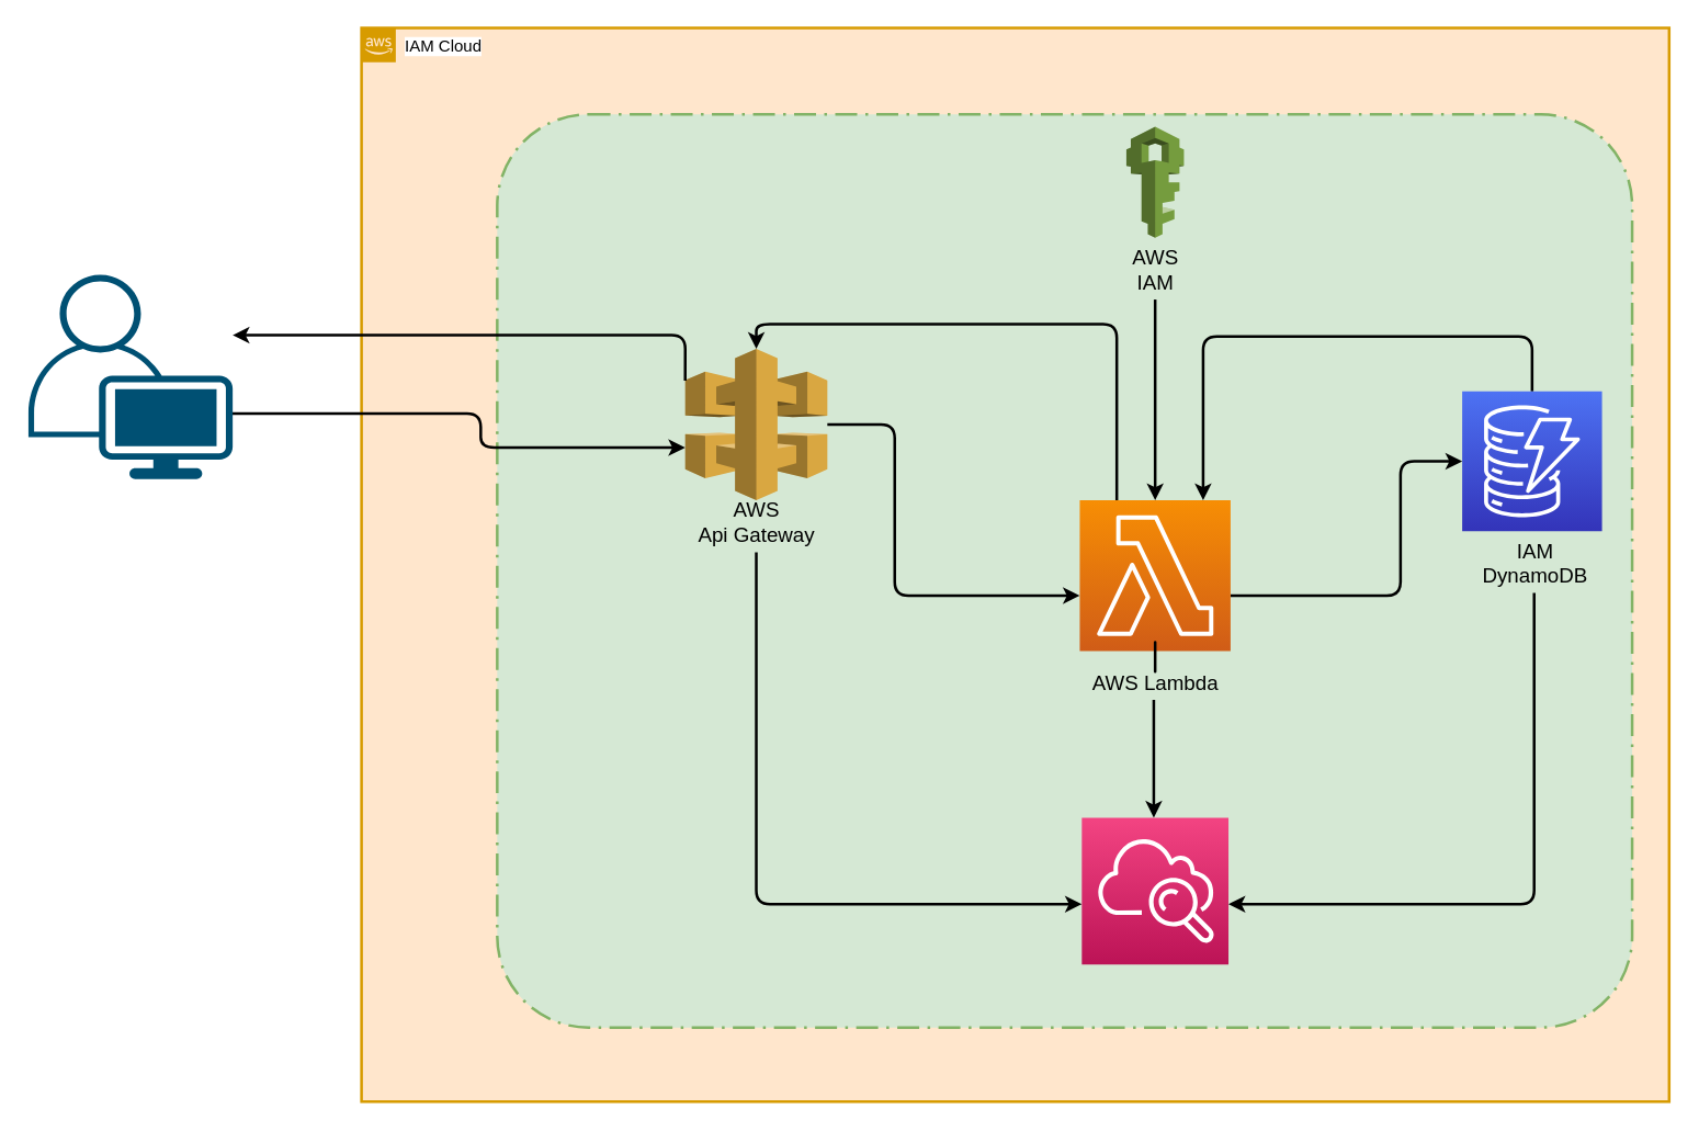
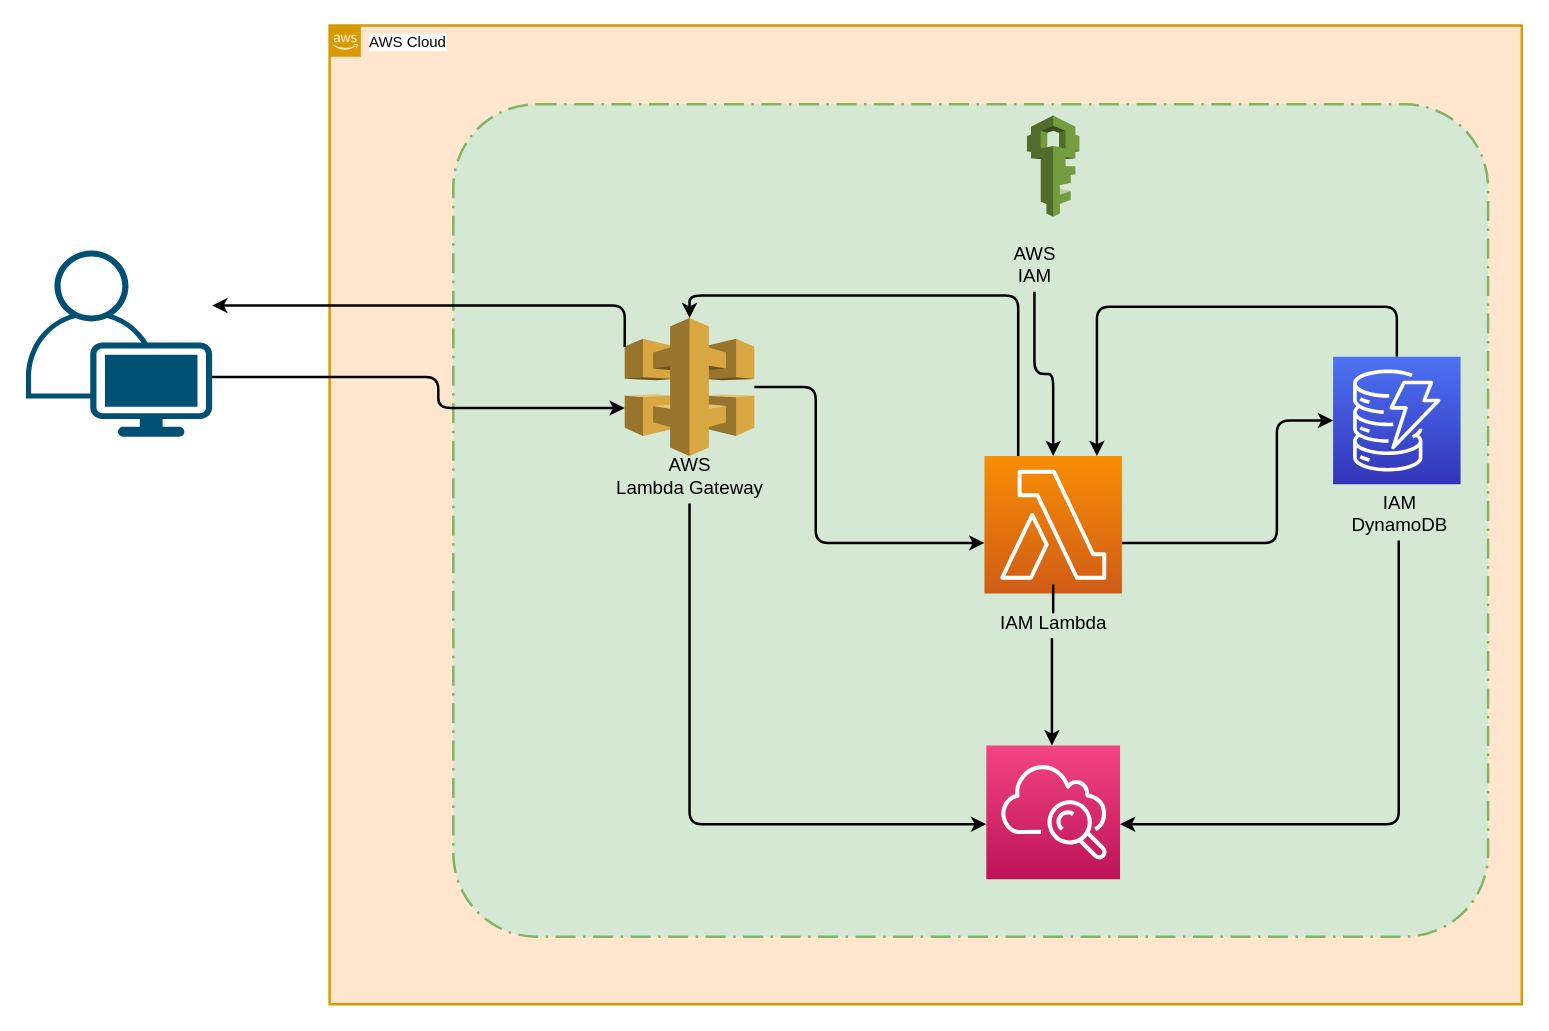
  <mxCell id="0" />
  <mxCell id="1" parent="0" />
- <mxCell id="2" value="IAM Cloud" style="points=[[0,0],[0.25,0],[0.5,0],[0.75,0],[1,0],[1,0.25],[1,0.5],[1,0.75],[1,1],[0.75,1],[0.5,1],[0.25,1],[0,1],[0,0.75],[0,0.5],[0,0.25]];outlineConnect=0;html=1;whiteSpace=wrap;fontSize=12;fontStyle=0;shape=mxgraph.aws4.group;grIcon=mxgraph.aws4.group_aws_cloud_alt;verticalAlign=top;align=left;spacingLeft=30;dashed=0;labelBackgroundColor=#ffffff;container=1;pointerEvents=0;collapsible=0;recursiveResize=0;rounded=1;fillColor=#ffe6cc;strokeColor=#d79b00;strokeWidth=2;" parent="1" vertex="1"><mxGeometry x="263" y="20" width="954" height="783" as="geometry" /></mxCell>
+ <mxCell id="2" value="AWS Cloud" style="points=[[0,0],[0.25,0],[0.5,0],[0.75,0],[1,0],[1,0.25],[1,0.5],[1,0.75],[1,1],[0.75,1],[0.5,1],[0.25,1],[0,1],[0,0.75],[0,0.5],[0,0.25]];outlineConnect=0;html=1;whiteSpace=wrap;fontSize=12;fontStyle=0;shape=mxgraph.aws4.group;grIcon=mxgraph.aws4.group_aws_cloud_alt;verticalAlign=top;align=left;spacingLeft=30;dashed=0;labelBackgroundColor=#ffffff;container=1;pointerEvents=0;collapsible=0;recursiveResize=0;rounded=1;fillColor=#ffe6cc;strokeColor=#d79b00;strokeWidth=2;" parent="1" vertex="1"><mxGeometry x="263" y="20" width="954" height="783" as="geometry" /></mxCell>
  <mxCell id="3" value="" style="rounded=1;arcSize=10;dashed=1;fillColor=#d5e8d4;dashPattern=8 3 1 3;strokeWidth=2;strokeColor=#82b366;" vertex="1" parent="2"><mxGeometry x="99" y="63" width="828" height="666" as="geometry" /></mxCell>
  <mxCell id="4" value="" style="outlineConnect=0;dashed=0;verticalLabelPosition=bottom;verticalAlign=top;align=center;html=1;shape=mxgraph.aws3.api_gateway;fillColor=#D9A741;gradientColor=none;rounded=1;" parent="2" vertex="1"><mxGeometry x="236.15" y="234" width="103.7" height="110.39" as="geometry" /></mxCell>
- <mxCell id="5" value="&lt;font style=&quot;font-size: 15px;&quot;&gt;AWS&lt;br&gt;Api Gateway&lt;/font&gt;" style="text;html=1;align=center;verticalAlign=middle;resizable=0;points=[];autosize=1;strokeColor=none;fillColor=none;rounded=1;" parent="2" vertex="1"><mxGeometry x="234" y="337.39" width="108" height="45" as="geometry" /></mxCell>
+ <mxCell id="5" value="&lt;font style=&quot;font-size: 15px;&quot;&gt;AWS&lt;br&gt;Lambda Gateway&lt;/font&gt;" style="text;html=1;align=center;verticalAlign=middle;resizable=0;points=[];autosize=1;strokeColor=none;fillColor=none;rounded=1;" parent="2" vertex="1"><mxGeometry x="234" y="337.39" width="108" height="45" as="geometry" /></mxCell>
  <mxCell id="6" style="edgeStyle=orthogonalEdgeStyle;rounded=1;orthogonalLoop=1;jettySize=auto;html=1;strokeWidth=2;" parent="2" source="13" target="16" edge="1"><mxGeometry relative="1" as="geometry"><Array as="points"><mxPoint x="758" y="414" /><mxPoint x="758" y="316" /></Array></mxGeometry></mxCell>
  <mxCell id="7" style="edgeStyle=orthogonalEdgeStyle;rounded=1;orthogonalLoop=1;jettySize=auto;html=1;entryX=0.5;entryY=0;entryDx=0;entryDy=0;entryPerimeter=0;strokeWidth=2;" parent="2" source="13" target="4" edge="1"><mxGeometry relative="1" as="geometry"><Array as="points"><mxPoint x="551" y="216" /><mxPoint x="288" y="216" /></Array></mxGeometry></mxCell>
  <mxCell id="8" style="edgeStyle=orthogonalEdgeStyle;rounded=1;orthogonalLoop=1;jettySize=auto;html=1;strokeWidth=2;startArrow=none;" parent="2" source="14" target="17" edge="1"><mxGeometry relative="1" as="geometry"><Array as="points"><mxPoint x="578" y="495" /><mxPoint x="578" y="495" /></Array></mxGeometry></mxCell>
  <mxCell id="9" style="edgeStyle=orthogonalEdgeStyle;rounded=1;orthogonalLoop=1;jettySize=auto;html=1;strokeWidth=2;" parent="2" source="16" target="13" edge="1"><mxGeometry relative="1" as="geometry"><Array as="points"><mxPoint x="854" y="225" /><mxPoint x="614" y="225" /></Array></mxGeometry></mxCell>
  <mxCell id="10" style="edgeStyle=orthogonalEdgeStyle;rounded=1;orthogonalLoop=1;jettySize=auto;html=1;strokeWidth=2;" parent="2" source="4" target="13" edge="1"><mxGeometry relative="1" as="geometry"><Array as="points"><mxPoint x="389" y="289" /><mxPoint x="389" y="414" /></Array></mxGeometry></mxCell>
  <mxCell id="11" style="edgeStyle=orthogonalEdgeStyle;rounded=1;orthogonalLoop=1;jettySize=auto;html=1;strokeWidth=2;" parent="2" source="5" target="17" edge="1"><mxGeometry relative="1" as="geometry"><Array as="points"><mxPoint x="288" y="639" /></Array></mxGeometry></mxCell>
  <mxCell id="12" value="" style="group" parent="2" vertex="1" connectable="0"><mxGeometry x="520.5" y="344.39" width="117" height="145.61" as="geometry" /></mxCell>
  <mxCell id="13" value="" style="outlineConnect=0;fontColor=#232F3E;gradientColor=#F78E04;gradientDirection=north;fillColor=#D05C17;strokeColor=#ffffff;dashed=0;verticalLabelPosition=bottom;verticalAlign=top;align=center;html=1;fontSize=12;fontStyle=0;aspect=fixed;shape=mxgraph.aws4.resourceIcon;resIcon=mxgraph.aws4.lambda;labelBackgroundColor=#ffffff;spacingTop=6;rounded=1;" parent="12" vertex="1"><mxGeometry x="3.5" width="110" height="110" as="geometry" /></mxCell>
- <mxCell id="14" value="AWS Lambda&lt;br&gt;" style="text;html=1;align=center;verticalAlign=middle;resizable=0;points=[];autosize=1;strokeColor=none;fillColor=none;fontSize=15;" parent="12" vertex="1"><mxGeometry y="118.61" width="117" height="27" as="geometry" /></mxCell>
+ <mxCell id="14" value="IAM Lambda&lt;br&gt;" style="text;html=1;align=center;verticalAlign=middle;resizable=0;points=[];autosize=1;strokeColor=none;fillColor=none;fontSize=15;" parent="12" vertex="1"><mxGeometry y="118.61" width="117" height="27" as="geometry" /></mxCell>
  <mxCell id="15" value="" style="edgeStyle=orthogonalEdgeStyle;rounded=1;orthogonalLoop=1;jettySize=auto;html=1;strokeWidth=2;endArrow=none;" parent="12" source="13" target="14" edge="1"><mxGeometry relative="1" as="geometry"><mxPoint x="432" y="391.39" as="sourcePoint" /><mxPoint x="432" y="549" as="targetPoint" /><Array as="points" /></mxGeometry></mxCell>
  <mxCell id="16" value="" style="outlineConnect=0;fontColor=#232F3E;gradientColor=#4D72F3;gradientDirection=north;fillColor=#3334B9;strokeColor=#ffffff;dashed=0;verticalLabelPosition=bottom;verticalAlign=top;align=center;html=1;fontSize=12;fontStyle=0;aspect=fixed;shape=mxgraph.aws4.resourceIcon;resIcon=mxgraph.aws4.dynamodb;labelBackgroundColor=#ffffff;rounded=1;" parent="2" vertex="1"><mxGeometry x="803" y="265" width="102" height="102" as="geometry" /></mxCell>
  <mxCell id="17" value="" style="outlineConnect=0;fontColor=#232F3E;gradientColor=#F34482;gradientDirection=north;fillColor=#BC1356;strokeColor=#ffffff;dashed=0;verticalLabelPosition=bottom;verticalAlign=top;align=center;html=1;fontSize=12;fontStyle=0;aspect=fixed;shape=mxgraph.aws4.resourceIcon;resIcon=mxgraph.aws4.cloudwatch;labelBackgroundColor=#ffffff;rounded=1;" parent="2" vertex="1"><mxGeometry x="525.5" y="576" width="107" height="107" as="geometry" /></mxCell>
  <mxCell id="18" style="edgeStyle=orthogonalEdgeStyle;rounded=1;orthogonalLoop=1;jettySize=auto;html=1;strokeWidth=2;" edge="1" parent="2" source="19" target="17"><mxGeometry relative="1" as="geometry"><Array as="points"><mxPoint x="855" y="639" /></Array></mxGeometry></mxCell>
  <mxCell id="19" value="IAM&lt;br&gt;DynamoDB" style="text;html=1;align=center;verticalAlign=middle;resizable=0;points=[];autosize=1;strokeColor=none;fillColor=none;fontSize=15;" parent="2" vertex="1"><mxGeometry x="806" y="367" width="99" height="45" as="geometry" /></mxCell>
  <mxCell id="20" value="" style="outlineConnect=0;dashed=0;verticalLabelPosition=bottom;verticalAlign=top;align=center;html=1;shape=mxgraph.aws3.iam;fillColor=#759C3E;gradientColor=none;" vertex="1" parent="2"><mxGeometry x="558" y="72" width="42" height="81" as="geometry" /></mxCell>
  <mxCell id="21" style="edgeStyle=orthogonalEdgeStyle;rounded=1;orthogonalLoop=1;jettySize=auto;html=1;strokeWidth=2;" edge="1" parent="2" source="22" target="13"><mxGeometry relative="1" as="geometry" /></mxCell>
- <mxCell id="22" value="&lt;font style=&quot;font-size: 15px;&quot;&gt;AWS&lt;br&gt;IAM&lt;br&gt;&lt;/font&gt;" style="text;html=1;align=center;verticalAlign=middle;resizable=0;points=[];autosize=1;strokeColor=none;fillColor=none;rounded=1;" vertex="1" parent="2"><mxGeometry x="552" y="153.0" width="54" height="45" as="geometry" /></mxCell>
+ <mxCell id="22" value="&lt;font style=&quot;font-size: 15px;&quot;&gt;AWS&lt;br&gt;IAM&lt;br&gt;&lt;/font&gt;" style="text;html=1;align=center;verticalAlign=middle;resizable=0;points=[];autosize=1;strokeColor=none;fillColor=none;rounded=1;" vertex="1" parent="2"><mxGeometry x="537" y="168" width="54" height="45" as="geometry" /></mxCell>
  <mxCell id="23" style="edgeStyle=orthogonalEdgeStyle;orthogonalLoop=1;jettySize=auto;html=1;strokeWidth=2;fontSize=16;exitX=0;exitY=0.21;exitDx=0;exitDy=0;exitPerimeter=0;rounded=1;" parent="1" source="4" target="25" edge="1"><mxGeometry relative="1" as="geometry"><Array as="points"><mxPoint x="499" y="244" /></Array><mxPoint x="203" y="244" as="targetPoint" /></mxGeometry></mxCell>
  <mxCell id="24" style="edgeStyle=orthogonalEdgeStyle;rounded=1;orthogonalLoop=1;jettySize=auto;html=1;strokeWidth=2;fontSize=16;endArrow=classic;endFill=1;exitX=0.994;exitY=0.679;exitDx=0;exitDy=0;exitPerimeter=0;" parent="1" source="25" target="4" edge="1"><mxGeometry relative="1" as="geometry"><Array as="points"><mxPoint x="350" y="301" /><mxPoint x="350" y="326" /></Array><mxPoint x="179" y="301.5" as="sourcePoint" /></mxGeometry></mxCell>
  <mxCell id="25" value="" style="points=[[0.35,0,0],[0.98,0.51,0],[1,0.71,0],[0.67,1,0],[0,0.795,0],[0,0.65,0]];verticalLabelPosition=bottom;sketch=0;html=1;verticalAlign=top;aspect=fixed;align=center;pointerEvents=1;shape=mxgraph.cisco19.user;fillColor=#005073;strokeColor=none;" vertex="1" parent="1"><mxGeometry x="20" y="200" width="149" height="149" as="geometry" /></mxCell>
